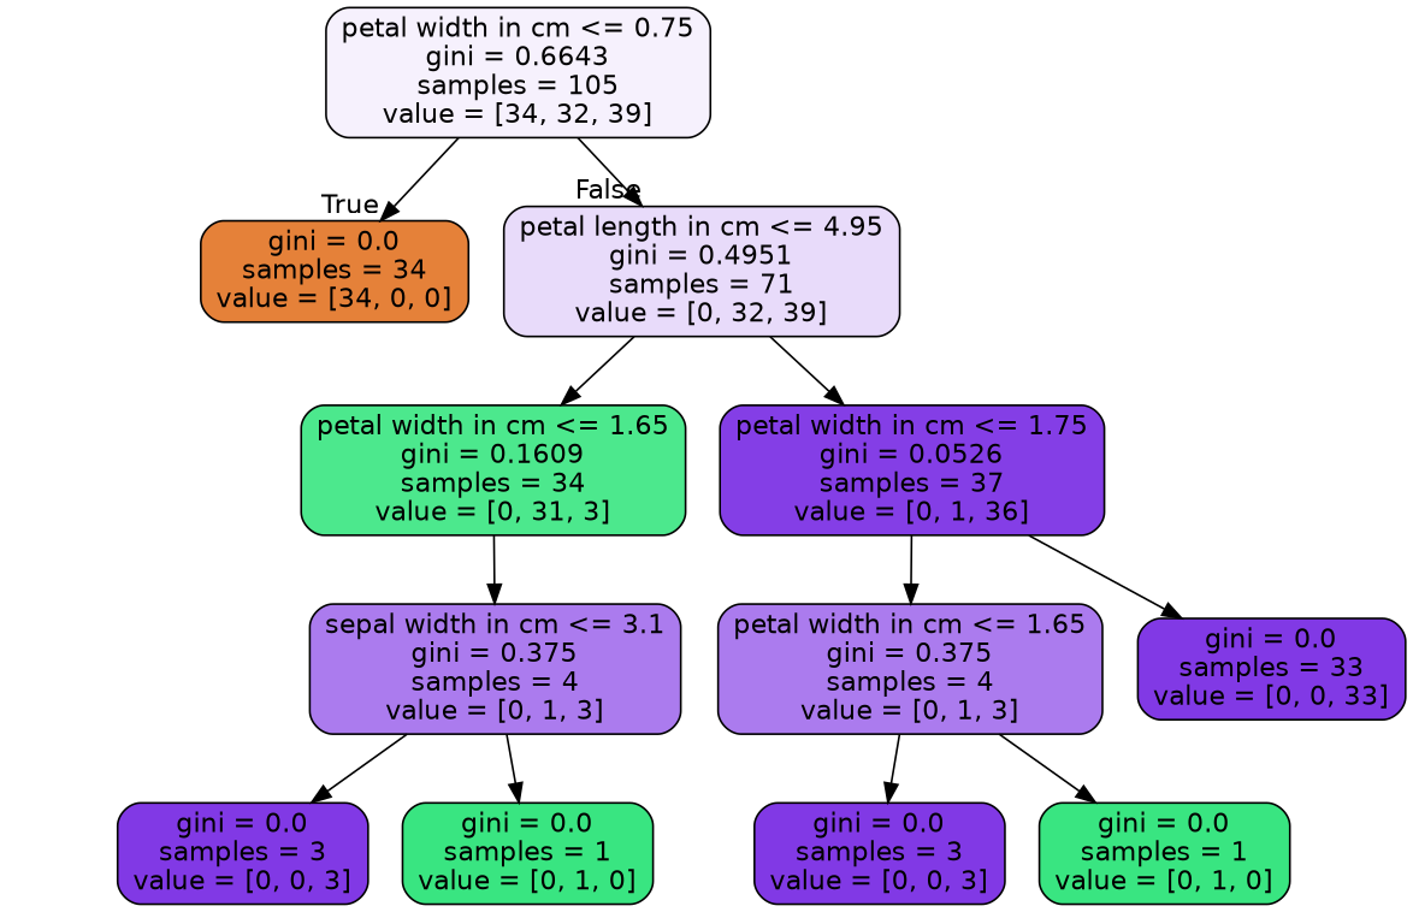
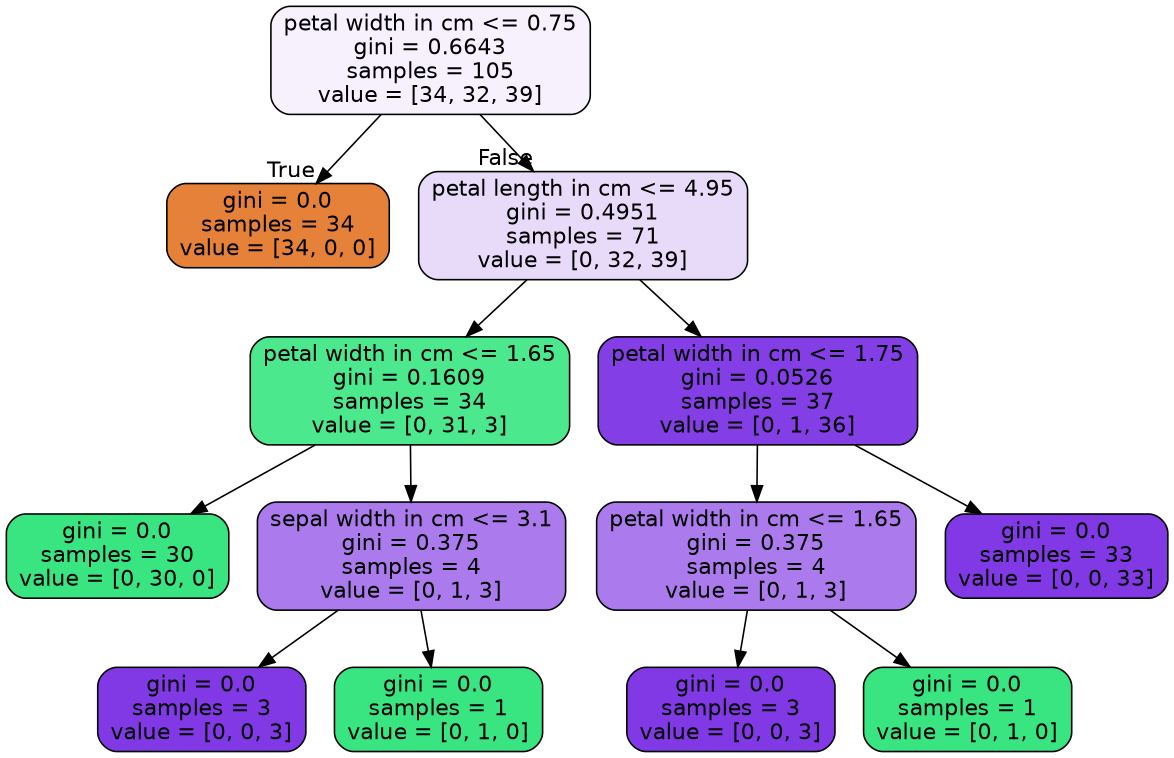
  digraph {
    node [color=black fillcolor="#39e581ff" fontname=helvetica shape=box style="filled, rounded"]
    edge [fontname=helvetica]
    n1 [fillcolor="#8139e512" label="petal width in cm <= 0.75\ngini = 0.6643\nsamples = 105\nvalue = [34, 32, 39]"]
    n2 [fillcolor="#e58139ff" label="gini = 0.0\nsamples = 34\nvalue = [34, 0, 0]"]
    n3 [fillcolor="#8139e52e" label="petal length in cm <= 4.95\ngini = 0.4951\nsamples = 71\nvalue = [0, 32, 39]"]
    n4 [fillcolor="#39e581e6" label="petal width in cm <= 1.65\ngini = 0.1609\nsamples = 34\nvalue = [0, 31, 3]"]
    n5 [fillcolor="#8139e5f8" label="petal width in cm <= 1.75\ngini = 0.0526\nsamples = 37\nvalue = [0, 1, 36]"]
+   n6 [label="gini = 0.0\nsamples = 30\nvalue = [0, 30, 0]"]
    n7 [fillcolor="#8139e5aa" label="sepal width in cm <= 3.1\ngini = 0.375\nsamples = 4\nvalue = [0, 1, 3]"]
    n8 [fillcolor="#8139e5ff" label="gini = 0.0\nsamples = 3\nvalue = [0, 0, 3]"]
    n9 [label="gini = 0.0\nsamples = 1\nvalue = [0, 1, 0]"]
    n10 [fillcolor="#8139e5aa" label="petal width in cm <= 1.65\ngini = 0.375\nsamples = 4\nvalue = [0, 1, 3]"]
    n11 [fillcolor="#8139e5ff" label="gini = 0.0\nsamples = 33\nvalue = [0, 0, 33]"]
    n12 [fillcolor="#8139e5ff" label="gini = 0.0\nsamples = 3\nvalue = [0, 0, 3]"]
    n13 [label="gini = 0.0\nsamples = 1\nvalue = [0, 1, 0]"]
    n1 -> n2 [headlabel=True labelangle=45 labeldistance=2.5]
    n1 -> n3 [headlabel=False labelangle=-45 labeldistance=2.5]
    n3 -> n4
    n3 -> n5
+   n4 -> n6
    n4 -> n7
    n5 -> n10
    n5 -> n11
    n7 -> n8
    n7 -> n9
    n10 -> n12
    n10 -> n13
  }
